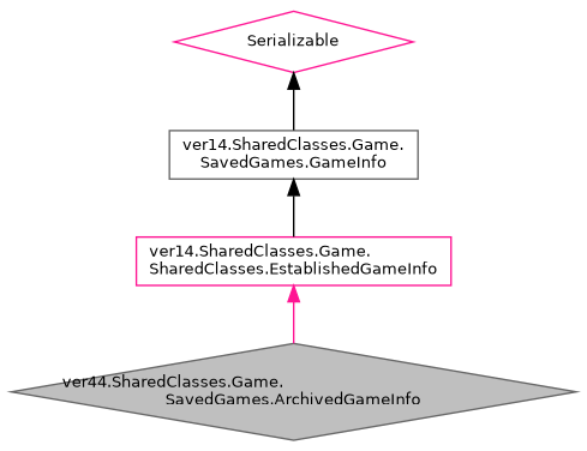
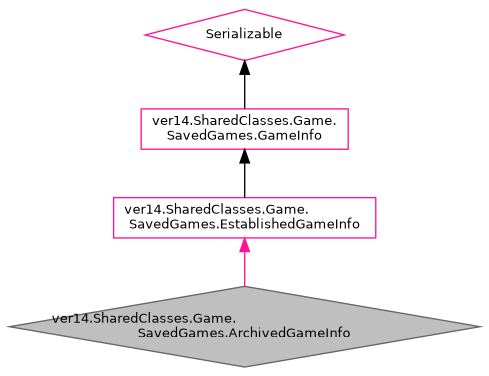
  digraph {
    node [color=gray40 fillcolor=white fontname=Helvetica fontsize=10 shape=diamond style=filled]
    edge [color=black dir=back fontname=Helvetica fontsize=10 labelfontname=Helvetica labelfontsize=10 style=solid]
-   n1 [fillcolor=grey75 fontcolor=black height=0.2 label="ver44.SharedClasses.Game.\lSavedGames.ArchivedGameInfo" width=0.4]
-   n2 [color=deeppink height=0.2 label="ver14.SharedClasses.Game.\lSharedClasses.EstablishedGameInfo" shape=box width=0.4]
-   n3 [height=0.2 label="ver14.SharedClasses.Game.\lSavedGames.GameInfo" shape=box width=0.4]
+   n1 [fillcolor=grey75 fontcolor=black height=0.2 label="ver14.SharedClasses.Game.\lSavedGames.ArchivedGameInfo" width=0.4]
+   n2 [color=deeppink height=0.2 label="ver14.SharedClasses.Game.\lSavedGames.EstablishedGameInfo" shape=box width=0.4]
+   n3 [color=deeppink height=0.2 label="ver14.SharedClasses.Game.\lSavedGames.GameInfo" shape=box width=0.4]
    n4 [color=deeppink height=0.2 label=Serializable width=0.4]
    n2 -> n1 [color=deeppink]
    n3 -> n2
    n4 -> n3
  }
